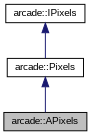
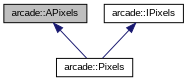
  digraph {
    fontname="Liberation Sans"
    node [color=black fillcolor=white fontname="Liberation Sans" fontsize=10 shape=record style=filled]
    edge [color=midnightblue dir=back fontname="Liberation Sans" fontsize=10 labelfontname=Helvetica labelfontsize=10 style=solid]
    n1 [fillcolor=grey75 fontcolor=black height=0.2 label="arcade::APixels" width=0.4]
    n2 [height=0.2 label="arcade::Pixels" width=0.4]
    n3 [height=0.2 label="arcade::IPixels" width=0.4]
-   n2 -> n1
+   n1 -> n2
    n3 -> n2
  }
